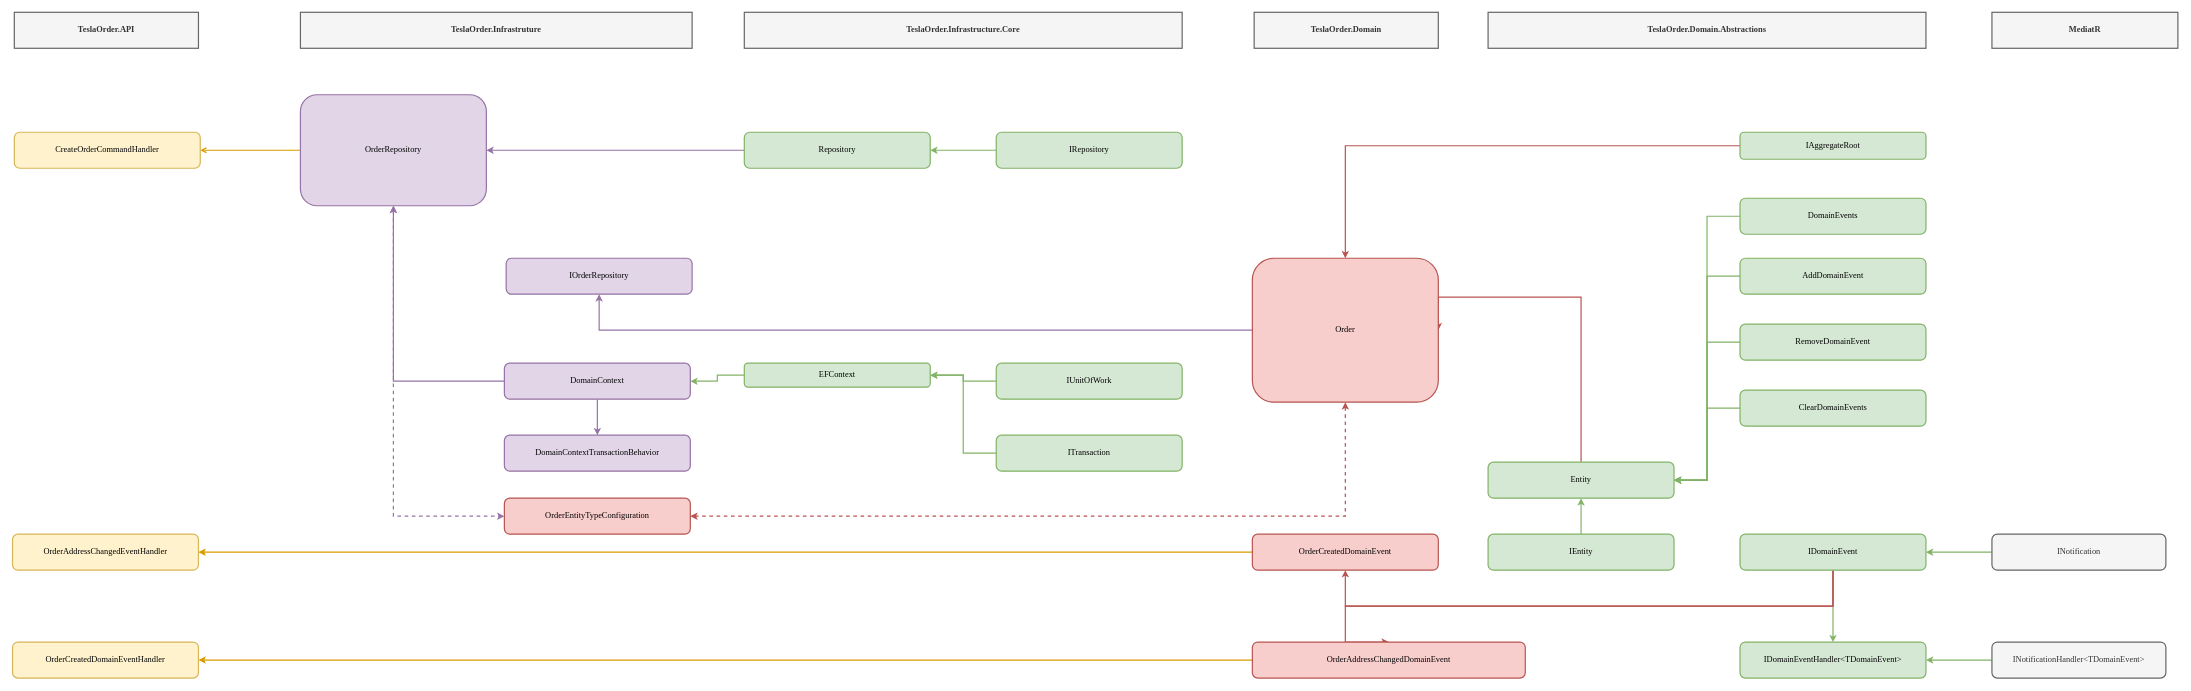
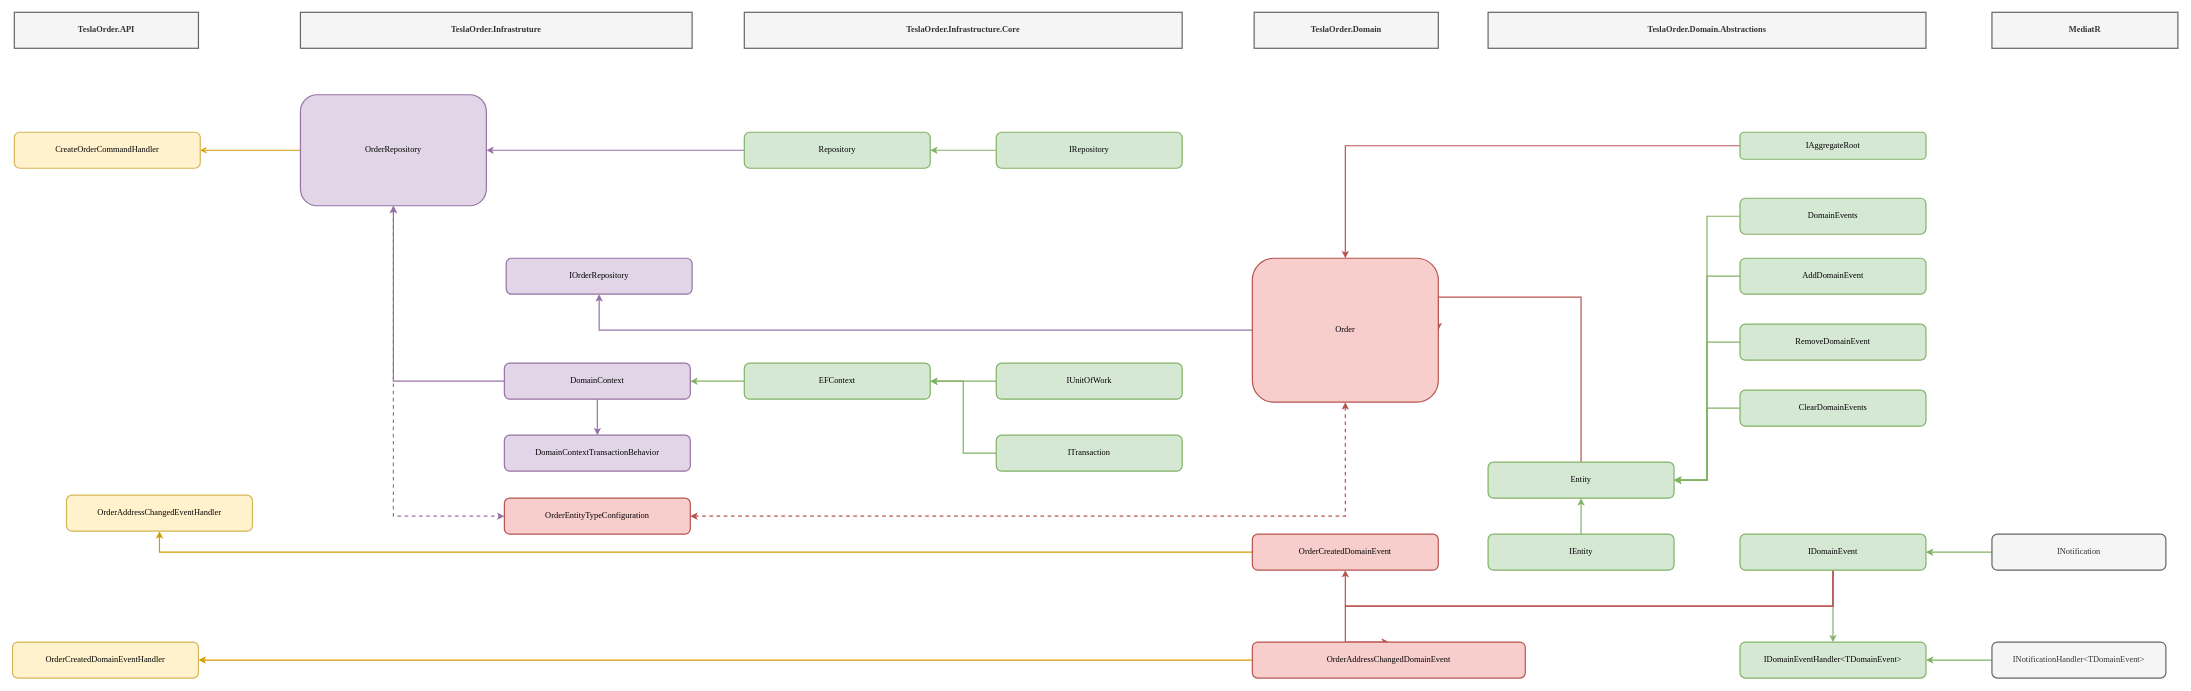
  <mxCell id="0" />
  <mxCell id="1" parent="0" />
  <mxCell id="2" style="edgeStyle=orthogonalEdgeStyle;rounded=0;orthogonalLoop=1;jettySize=auto;html=1;entryX=0.5;entryY=0;entryDx=0;entryDy=0;strokeWidth=2;fontFamily=Comic Sans MS;fontSize=14;fillColor=#d5e8d4;strokeColor=#82b366;" parent="1" source="5" target="8" edge="1"><mxGeometry relative="1" as="geometry" /></mxCell>
  <mxCell id="3" style="edgeStyle=orthogonalEdgeStyle;rounded=0;orthogonalLoop=1;jettySize=auto;html=1;entryX=0.5;entryY=1;entryDx=0;entryDy=0;strokeWidth=2;fontFamily=Comic Sans MS;fontSize=14;fillColor=#f8cecc;strokeColor=#b85450;" parent="1" source="5" target="27" edge="1"><mxGeometry relative="1" as="geometry"><Array as="points"><mxPoint x="3055" y="1010" /><mxPoint x="2242" y="1010" /></Array></mxGeometry></mxCell>
  <mxCell id="4" style="edgeStyle=orthogonalEdgeStyle;rounded=0;orthogonalLoop=1;jettySize=auto;html=1;entryX=0.5;entryY=0;entryDx=0;entryDy=0;strokeWidth=2;fontFamily=Comic Sans MS;fontSize=14;fillColor=#f8cecc;strokeColor=#b85450;" parent="1" source="5" target="29" edge="1"><mxGeometry relative="1" as="geometry"><Array as="points"><mxPoint x="3055" y="1010" /><mxPoint x="2242" y="1010" /></Array></mxGeometry></mxCell>
  <mxCell id="5" value="IDomainEvent" style="rounded=1;whiteSpace=wrap;html=1;strokeWidth=2;fontFamily=Comic Sans MS;fontSize=14;fillColor=#d5e8d4;strokeColor=#82b366;" parent="1" vertex="1"><mxGeometry x="2900" y="890" width="310" height="60" as="geometry" /></mxCell>
  <mxCell id="6" style="edgeStyle=orthogonalEdgeStyle;rounded=0;orthogonalLoop=1;jettySize=auto;html=1;entryX=1;entryY=0.5;entryDx=0;entryDy=0;strokeWidth=2;fontFamily=Comic Sans MS;fontSize=14;fillColor=#d5e8d4;strokeColor=#82b366;" parent="1" source="7" target="5" edge="1"><mxGeometry relative="1" as="geometry" /></mxCell>
  <mxCell id="7" value="INotification" style="rounded=1;whiteSpace=wrap;html=1;strokeWidth=2;fontFamily=Comic Sans MS;fontSize=14;fillColor=#f5f5f5;strokeColor=#666666;fontColor=#333333;" parent="1" vertex="1"><mxGeometry x="3320" y="890" width="290" height="60" as="geometry" /></mxCell>
  <mxCell id="8" value="IDomainEventHandler&amp;lt;TDomainEvent&amp;gt;" style="rounded=1;whiteSpace=wrap;html=1;strokeWidth=2;fontFamily=Comic Sans MS;fontSize=14;fillColor=#d5e8d4;strokeColor=#82b366;" parent="1" vertex="1"><mxGeometry x="2900" y="1070" width="310" height="60" as="geometry" /></mxCell>
  <mxCell id="9" style="edgeStyle=orthogonalEdgeStyle;rounded=0;orthogonalLoop=1;jettySize=auto;html=1;entryX=1;entryY=0.5;entryDx=0;entryDy=0;strokeWidth=2;fontFamily=Comic Sans MS;fontSize=14;fillColor=#d5e8d4;strokeColor=#82b366;" parent="1" source="10" target="8" edge="1"><mxGeometry relative="1" as="geometry" /></mxCell>
  <mxCell id="10" value="INotificationHandler&amp;lt;TDomainEvent&amp;gt;" style="rounded=1;whiteSpace=wrap;html=1;strokeWidth=2;fontFamily=Comic Sans MS;fontSize=14;fillColor=#f5f5f5;strokeColor=#666666;fontColor=#333333;" parent="1" vertex="1"><mxGeometry x="3320" y="1070" width="290" height="60" as="geometry" /></mxCell>
  <mxCell id="11" value="" style="edgeStyle=orthogonalEdgeStyle;rounded=0;orthogonalLoop=1;jettySize=auto;html=1;strokeWidth=2;fontFamily=Comic Sans MS;fontSize=14;fillColor=#d5e8d4;strokeColor=#82b366;" parent="1" source="12" target="14" edge="1"><mxGeometry relative="1" as="geometry" /></mxCell>
  <mxCell id="12" value="IEntity" style="rounded=1;whiteSpace=wrap;html=1;strokeWidth=2;fontFamily=Comic Sans MS;fontSize=14;fillColor=#d5e8d4;strokeColor=#82b366;" parent="1" vertex="1"><mxGeometry x="2480" y="890" width="310" height="60" as="geometry" /></mxCell>
  <mxCell id="13" style="edgeStyle=orthogonalEdgeStyle;rounded=0;orthogonalLoop=1;jettySize=auto;html=1;entryX=1;entryY=0.5;entryDx=0;entryDy=0;strokeWidth=2;fontFamily=Comic Sans MS;fontSize=14;fillColor=#f8cecc;strokeColor=#b85450;" parent="1" source="14" target="25" edge="1"><mxGeometry relative="1" as="geometry"><Array as="points"><mxPoint x="2635" y="495" /></Array></mxGeometry></mxCell>
  <mxCell id="14" value="Entity" style="rounded=1;whiteSpace=wrap;html=1;strokeWidth=2;fontFamily=Comic Sans MS;fontSize=14;fillColor=#d5e8d4;strokeColor=#82b366;" parent="1" vertex="1"><mxGeometry x="2480" y="770" width="310" height="60" as="geometry" /></mxCell>
  <mxCell id="15" style="edgeStyle=orthogonalEdgeStyle;rounded=0;orthogonalLoop=1;jettySize=auto;html=1;entryX=1;entryY=0.5;entryDx=0;entryDy=0;strokeWidth=2;fontFamily=Comic Sans MS;fontSize=14;fillColor=#d5e8d4;strokeColor=#82b366;" parent="1" source="16" target="14" edge="1"><mxGeometry relative="1" as="geometry" /></mxCell>
  <mxCell id="16" value="DomainEvents" style="rounded=1;whiteSpace=wrap;html=1;strokeWidth=2;fontFamily=Comic Sans MS;fontSize=14;fillColor=#d5e8d4;strokeColor=#82b366;" parent="1" vertex="1"><mxGeometry x="2900" y="330" width="310" height="60" as="geometry" /></mxCell>
  <mxCell id="17" style="edgeStyle=orthogonalEdgeStyle;rounded=0;orthogonalLoop=1;jettySize=auto;html=1;entryX=1;entryY=0.5;entryDx=0;entryDy=0;strokeWidth=2;fontFamily=Comic Sans MS;fontSize=14;fillColor=#d5e8d4;strokeColor=#82b366;" parent="1" source="18" target="14" edge="1"><mxGeometry relative="1" as="geometry" /></mxCell>
  <mxCell id="18" value="AddDomainEvent" style="rounded=1;whiteSpace=wrap;html=1;strokeWidth=2;fontFamily=Comic Sans MS;fontSize=14;fillColor=#d5e8d4;strokeColor=#82b366;" parent="1" vertex="1"><mxGeometry x="2900" y="430" width="310" height="60" as="geometry" /></mxCell>
  <mxCell id="19" style="edgeStyle=orthogonalEdgeStyle;rounded=0;orthogonalLoop=1;jettySize=auto;html=1;entryX=1;entryY=0.5;entryDx=0;entryDy=0;strokeWidth=2;fontFamily=Comic Sans MS;fontSize=14;fillColor=#d5e8d4;strokeColor=#82b366;" parent="1" source="20" target="14" edge="1"><mxGeometry relative="1" as="geometry" /></mxCell>
  <mxCell id="20" value="RemoveDomainEvent" style="rounded=1;whiteSpace=wrap;html=1;strokeWidth=2;fontFamily=Comic Sans MS;fontSize=14;fillColor=#d5e8d4;strokeColor=#82b366;" parent="1" vertex="1"><mxGeometry x="2900" y="540" width="310" height="60" as="geometry" /></mxCell>
  <mxCell id="21" style="edgeStyle=orthogonalEdgeStyle;rounded=0;orthogonalLoop=1;jettySize=auto;html=1;entryX=1;entryY=0.5;entryDx=0;entryDy=0;strokeWidth=2;fontFamily=Comic Sans MS;fontSize=14;fillColor=#d5e8d4;strokeColor=#82b366;" parent="1" source="22" target="14" edge="1"><mxGeometry relative="1" as="geometry" /></mxCell>
  <mxCell id="22" value="ClearDomainEvents" style="rounded=1;whiteSpace=wrap;html=1;strokeWidth=2;fontFamily=Comic Sans MS;fontSize=14;fillColor=#d5e8d4;strokeColor=#82b366;" parent="1" vertex="1"><mxGeometry x="2900" y="650" width="310" height="60" as="geometry" /></mxCell>
  <mxCell id="23" style="edgeStyle=orthogonalEdgeStyle;rounded=0;orthogonalLoop=1;jettySize=auto;html=1;entryX=0.5;entryY=1;entryDx=0;entryDy=0;strokeWidth=2;fontFamily=Comic Sans MS;fontSize=14;fillColor=#e1d5e7;strokeColor=#9673a6;" parent="1" source="25" target="57" edge="1"><mxGeometry relative="1" as="geometry" /></mxCell>
  <mxCell id="24" style="edgeStyle=orthogonalEdgeStyle;rounded=0;orthogonalLoop=1;jettySize=auto;html=1;entryX=1;entryY=0.5;entryDx=0;entryDy=0;strokeWidth=2;fontFamily=Comic Sans MS;fontSize=14;dashed=1;fillColor=#f8cecc;strokeColor=#b85450;startArrow=classic;startFill=1;" parent="1" source="25" target="58" edge="1"><mxGeometry relative="1" as="geometry"><Array as="points"><mxPoint x="2242" y="860" /></Array></mxGeometry></mxCell>
  <mxCell id="25" value="Order" style="rounded=1;whiteSpace=wrap;html=1;strokeWidth=2;fontFamily=Comic Sans MS;fontSize=14;fillColor=#f8cecc;strokeColor=#b85450;" parent="1" vertex="1"><mxGeometry x="2087" y="430" width="310" height="240" as="geometry" /></mxCell>
  <mxCell id="26" value="" style="edgeStyle=orthogonalEdgeStyle;rounded=0;orthogonalLoop=1;jettySize=auto;html=1;strokeWidth=2;fontFamily=Comic Sans MS;fontSize=14;fillColor=#ffe6cc;strokeColor=#d79b00;" parent="1" source="27" target="31" edge="1"><mxGeometry relative="1" as="geometry" /></mxCell>
  <mxCell id="27" value="OrderCreatedDomainEvent" style="rounded=1;whiteSpace=wrap;html=1;strokeWidth=2;fontFamily=Comic Sans MS;fontSize=14;fillColor=#f8cecc;strokeColor=#b85450;" parent="1" vertex="1"><mxGeometry x="2087" y="890" width="310" height="60" as="geometry" /></mxCell>
  <mxCell id="28" value="" style="edgeStyle=orthogonalEdgeStyle;rounded=0;orthogonalLoop=1;jettySize=auto;html=1;strokeWidth=2;fontFamily=Comic Sans MS;fontSize=14;fillColor=#ffe6cc;strokeColor=#d79b00;" parent="1" source="29" target="30" edge="1"><mxGeometry relative="1" as="geometry" /></mxCell>
  <mxCell id="29" value="OrderAddressChangedDomainEvent" style="rounded=1;whiteSpace=wrap;html=1;strokeWidth=2;fontFamily=Comic Sans MS;fontSize=14;fillColor=#f8cecc;strokeColor=#b85450;" parent="1" vertex="1"><mxGeometry x="2087" y="1070" width="455" height="60" as="geometry" /></mxCell>
  <mxCell id="30" value="OrderCreatedDomainEventHandler" style="rounded=1;whiteSpace=wrap;html=1;strokeWidth=2;fontFamily=Comic Sans MS;fontSize=14;fillColor=#fff2cc;strokeColor=#d6b656;" parent="1" vertex="1"><mxGeometry x="20" y="1070" width="310" height="60" as="geometry" /></mxCell>
- <mxCell id="31" value="OrderAddressChangedEventHandler" style="rounded=1;whiteSpace=wrap;html=1;strokeWidth=2;fontFamily=Comic Sans MS;fontSize=14;fillColor=#fff2cc;strokeColor=#d6b656;" parent="1" vertex="1"><mxGeometry x="20" y="890" width="310" height="60" as="geometry" /></mxCell>
+ <mxCell id="31" value="OrderAddressChangedEventHandler" style="rounded=1;whiteSpace=wrap;html=1;strokeWidth=2;fontFamily=Comic Sans MS;fontSize=14;fillColor=#fff2cc;strokeColor=#d6b656;" parent="1" vertex="1"><mxGeometry x="110" y="825" width="310" height="60" as="geometry" /></mxCell>
  <mxCell id="32" style="edgeStyle=orthogonalEdgeStyle;rounded=0;orthogonalLoop=1;jettySize=auto;html=1;strokeWidth=2;fontFamily=Comic Sans MS;fontSize=14;fillColor=#f8cecc;strokeColor=#b85450;" parent="1" source="33" target="25" edge="1"><mxGeometry relative="1" as="geometry" /></mxCell>
  <mxCell id="33" value="IAggregateRoot" style="rounded=1;whiteSpace=wrap;html=1;strokeWidth=2;fontFamily=Comic Sans MS;fontSize=14;fillColor=#d5e8d4;strokeColor=#82b366;" parent="1" vertex="1"><mxGeometry x="2900" y="220" width="310" height="45" as="geometry" /></mxCell>
  <mxCell id="34" value="TeslaOrder.Domain.Abstractions" style="rounded=0;whiteSpace=wrap;html=1;strokeWidth=2;fontFamily=Comic Sans MS;fontSize=14;fillColor=#f5f5f5;strokeColor=#666666;fontColor=#333333;fontStyle=1" parent="1" vertex="1"><mxGeometry x="2480" y="20" width="730" height="60" as="geometry" /></mxCell>
  <mxCell id="35" value="MediatR" style="rounded=0;whiteSpace=wrap;html=1;strokeWidth=2;fontFamily=Comic Sans MS;fontSize=14;fillColor=#f5f5f5;strokeColor=#666666;fontColor=#333333;fontStyle=1" parent="1" vertex="1"><mxGeometry x="3320" y="20" width="310" height="60" as="geometry" /></mxCell>
  <mxCell id="36" value="TeslaOrder.Domain" style="rounded=0;whiteSpace=wrap;html=1;strokeWidth=2;fontFamily=Comic Sans MS;fontSize=14;fillColor=#f5f5f5;strokeColor=#666666;fontColor=#333333;fontStyle=1" parent="1" vertex="1"><mxGeometry x="2090" y="20" width="307" height="60" as="geometry" /></mxCell>
  <mxCell id="37" value="TeslaOrder.API" style="rounded=0;whiteSpace=wrap;html=1;strokeWidth=2;fontFamily=Comic Sans MS;fontSize=14;fillColor=#f5f5f5;strokeColor=#666666;fontColor=#333333;fontStyle=1" parent="1" vertex="1"><mxGeometry x="23" y="20" width="307" height="60" as="geometry" /></mxCell>
  <mxCell id="38" style="edgeStyle=orthogonalEdgeStyle;rounded=0;orthogonalLoop=1;jettySize=auto;html=1;entryX=0.5;entryY=1;entryDx=0;entryDy=0;strokeWidth=2;fontFamily=Comic Sans MS;fontSize=14;fillColor=#e1d5e7;strokeColor=#9673a6;" parent="1" source="40" target="53" edge="1"><mxGeometry relative="1" as="geometry" /></mxCell>
  <mxCell id="39" style="edgeStyle=orthogonalEdgeStyle;rounded=0;orthogonalLoop=1;jettySize=auto;html=1;entryX=0.5;entryY=0;entryDx=0;entryDy=0;strokeWidth=2;fontFamily=Comic Sans MS;fontSize=14;fillColor=#e1d5e7;strokeColor=#9673a6;" parent="1" source="40" target="54" edge="1"><mxGeometry relative="1" as="geometry" /></mxCell>
  <mxCell id="40" value="DomainContext" style="rounded=1;whiteSpace=wrap;html=1;strokeWidth=2;fontFamily=Comic Sans MS;fontSize=14;fillColor=#e1d5e7;strokeColor=#9673a6;" parent="1" vertex="1"><mxGeometry x="840" y="605" width="310" height="60" as="geometry" /></mxCell>
  <mxCell id="41" style="edgeStyle=orthogonalEdgeStyle;rounded=0;orthogonalLoop=1;jettySize=auto;html=1;entryX=1;entryY=0.5;entryDx=0;entryDy=0;strokeWidth=2;fontFamily=Comic Sans MS;fontSize=14;fillColor=#d5e8d4;strokeColor=#82b366;" parent="1" source="42" target="40" edge="1"><mxGeometry relative="1" as="geometry" /></mxCell>
- <mxCell id="42" value="EFContext" style="rounded=1;whiteSpace=wrap;html=1;strokeWidth=2;fontFamily=Comic Sans MS;fontSize=14;fillColor=#d5e8d4;strokeColor=#82b366;" parent="1" vertex="1"><mxGeometry x="1240" y="605" width="310" height="40" as="geometry" /></mxCell>
+ <mxCell id="42" value="EFContext" style="rounded=1;whiteSpace=wrap;html=1;strokeWidth=2;fontFamily=Comic Sans MS;fontSize=14;fillColor=#d5e8d4;strokeColor=#82b366;" parent="1" vertex="1"><mxGeometry x="1240" y="605" width="310" height="60" as="geometry" /></mxCell>
  <mxCell id="43" style="edgeStyle=orthogonalEdgeStyle;rounded=0;orthogonalLoop=1;jettySize=auto;html=1;entryX=1;entryY=0.5;entryDx=0;entryDy=0;strokeWidth=2;fontFamily=Comic Sans MS;fontSize=14;fillColor=#d5e8d4;strokeColor=#82b366;" parent="1" source="44" target="42" edge="1"><mxGeometry relative="1" as="geometry" /></mxCell>
  <mxCell id="44" value="IUnitOfWork" style="rounded=1;whiteSpace=wrap;html=1;strokeWidth=2;fontFamily=Comic Sans MS;fontSize=14;fillColor=#d5e8d4;strokeColor=#82b366;" parent="1" vertex="1"><mxGeometry x="1660" y="605" width="310" height="60" as="geometry" /></mxCell>
  <mxCell id="45" style="edgeStyle=orthogonalEdgeStyle;rounded=0;orthogonalLoop=1;jettySize=auto;html=1;entryX=1;entryY=0.5;entryDx=0;entryDy=0;strokeWidth=2;fontFamily=Comic Sans MS;fontSize=14;fillColor=#d5e8d4;strokeColor=#82b366;" parent="1" source="46" target="42" edge="1"><mxGeometry relative="1" as="geometry" /></mxCell>
  <mxCell id="46" value="ITransaction" style="rounded=1;whiteSpace=wrap;html=1;strokeWidth=2;fontFamily=Comic Sans MS;fontSize=14;fillColor=#d5e8d4;strokeColor=#82b366;" parent="1" vertex="1"><mxGeometry x="1660" y="725" width="310" height="60" as="geometry" /></mxCell>
  <mxCell id="47" style="edgeStyle=orthogonalEdgeStyle;rounded=0;orthogonalLoop=1;jettySize=auto;html=1;entryX=1;entryY=0.5;entryDx=0;entryDy=0;strokeWidth=2;fontFamily=Comic Sans MS;fontSize=14;fillColor=#d5e8d4;strokeColor=#82b366;" parent="1" source="48" target="50" edge="1"><mxGeometry relative="1" as="geometry" /></mxCell>
  <mxCell id="48" value="IRepository" style="rounded=1;whiteSpace=wrap;html=1;strokeWidth=2;fontFamily=Comic Sans MS;fontSize=14;fillColor=#d5e8d4;strokeColor=#82b366;" parent="1" vertex="1"><mxGeometry x="1660" y="220" width="310" height="60" as="geometry" /></mxCell>
  <mxCell id="49" style="edgeStyle=orthogonalEdgeStyle;rounded=0;orthogonalLoop=1;jettySize=auto;html=1;strokeWidth=2;fontFamily=Comic Sans MS;fontSize=14;fillColor=#e1d5e7;strokeColor=#9673a6;" parent="1" source="50" target="53" edge="1"><mxGeometry relative="1" as="geometry" /></mxCell>
  <mxCell id="50" value="Repository" style="rounded=1;whiteSpace=wrap;html=1;strokeWidth=2;fontFamily=Comic Sans MS;fontSize=14;fillColor=#d5e8d4;strokeColor=#82b366;" parent="1" vertex="1"><mxGeometry x="1240" y="220" width="310" height="60" as="geometry" /></mxCell>
  <mxCell id="51" style="edgeStyle=orthogonalEdgeStyle;rounded=0;orthogonalLoop=1;jettySize=auto;html=1;entryX=1;entryY=0.5;entryDx=0;entryDy=0;strokeWidth=2;fontFamily=Comic Sans MS;fontSize=14;fillColor=#ffe6cc;strokeColor=#d79b00;endArrow=open;" parent="1" source="53" target="59" edge="1"><mxGeometry relative="1" as="geometry" /></mxCell>
  <mxCell id="52" style="edgeStyle=orthogonalEdgeStyle;rounded=0;orthogonalLoop=1;jettySize=auto;html=1;entryX=0;entryY=0.5;entryDx=0;entryDy=0;strokeWidth=2;fontFamily=Comic Sans MS;fontSize=14;fillColor=#e1d5e7;strokeColor=#9673a6;dashed=1;startArrow=classic;startFill=1;" parent="1" source="53" target="58" edge="1"><mxGeometry relative="1" as="geometry"><Array as="points"><mxPoint x="655" y="860" /></Array></mxGeometry></mxCell>
  <mxCell id="53" value="OrderRepository" style="rounded=1;whiteSpace=wrap;html=1;strokeWidth=2;fontFamily=Comic Sans MS;fontSize=14;fillColor=#e1d5e7;strokeColor=#9673a6;" parent="1" vertex="1"><mxGeometry x="500" y="157.5" width="310" height="185" as="geometry" /></mxCell>
  <mxCell id="54" value="DomainContextTransactionBehavior" style="rounded=1;whiteSpace=wrap;html=1;strokeWidth=2;fontFamily=Comic Sans MS;fontSize=14;fillColor=#e1d5e7;strokeColor=#9673a6;" parent="1" vertex="1"><mxGeometry x="840" y="725" width="310" height="60" as="geometry" /></mxCell>
  <mxCell id="55" value="TeslaOrder.Infrastructure.Core" style="rounded=0;whiteSpace=wrap;html=1;strokeWidth=2;fontFamily=Comic Sans MS;fontSize=14;fillColor=#f5f5f5;strokeColor=#666666;fontColor=#333333;fontStyle=1" parent="1" vertex="1"><mxGeometry x="1240" y="20" width="730" height="60" as="geometry" /></mxCell>
  <mxCell id="56" value="TeslaOrder.Infrastruture" style="rounded=0;whiteSpace=wrap;html=1;strokeWidth=2;fontFamily=Comic Sans MS;fontSize=14;fillColor=#f5f5f5;strokeColor=#666666;fontColor=#333333;fontStyle=1" parent="1" vertex="1"><mxGeometry x="500" y="20" width="653" height="60" as="geometry" /></mxCell>
  <mxCell id="57" value="IOrderRepository" style="rounded=1;whiteSpace=wrap;html=1;strokeWidth=2;fontFamily=Comic Sans MS;fontSize=14;fillColor=#e1d5e7;strokeColor=#9673a6;" parent="1" vertex="1"><mxGeometry x="843" y="430" width="310" height="60" as="geometry" /></mxCell>
  <mxCell id="58" value="OrderEntityTypeConfiguration" style="rounded=1;whiteSpace=wrap;html=1;strokeWidth=2;fontFamily=Comic Sans MS;fontSize=14;fillColor=#f8cecc;strokeColor=#b85450;" parent="1" vertex="1"><mxGeometry x="840" y="830" width="310" height="60" as="geometry" /></mxCell>
  <mxCell id="59" value="CreateOrderCommandHandler" style="rounded=1;whiteSpace=wrap;html=1;strokeWidth=2;fontFamily=Comic Sans MS;fontSize=14;fillColor=#fff2cc;strokeColor=#d6b656;" parent="1" vertex="1"><mxGeometry x="23" y="220" width="310" height="60" as="geometry" /></mxCell>
